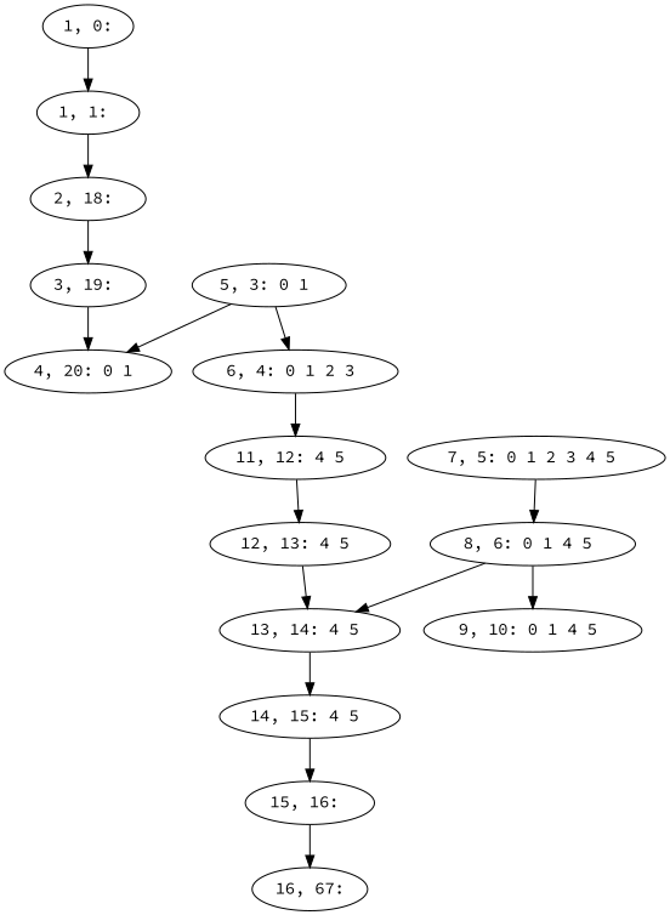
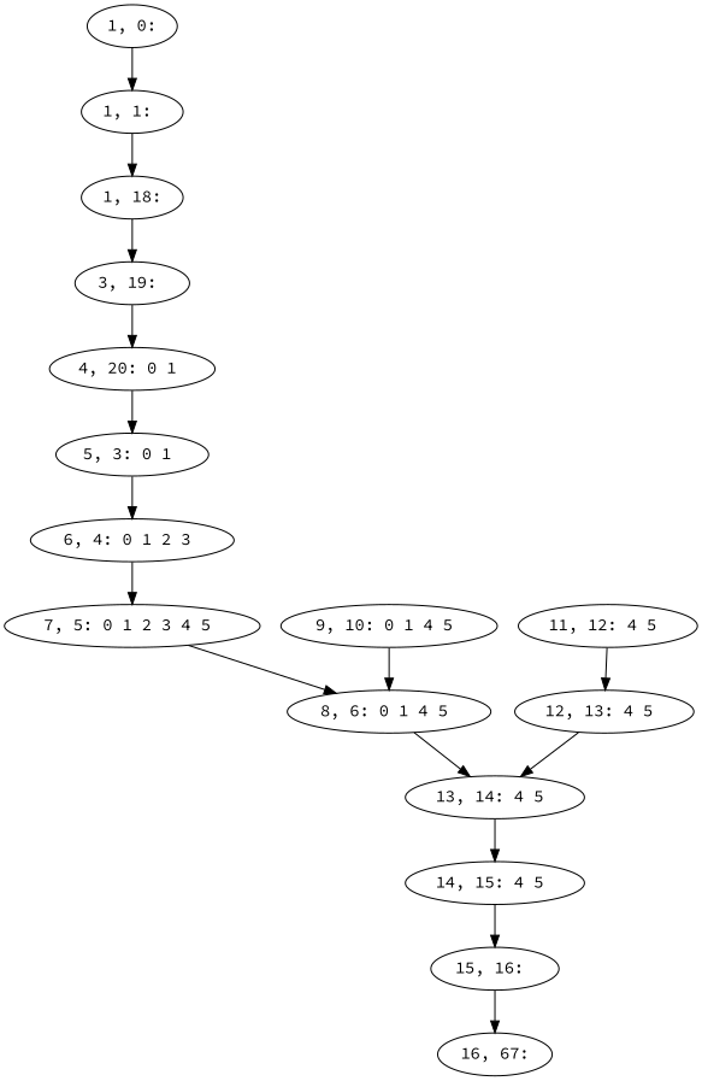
  digraph {
    fontname="Source Code Pro"
    node [fontname="Source Code Pro"]
    edge [fontname="Source Code Pro"]
    n1 [label="1, 0:"]
    n2 [label="1, 1: "]
-   n3 [label="2, 18: "]
+   n3 [label="1, 18:"]
    n4 [label="3, 19: "]
    n5 [label="4, 20: 0 1 "]
    n6 [label="5, 3: 0 1 "]
    n7 [label="6, 4: 0 1 2 3 "]
    n8 [label="7, 5: 0 1 2 3 4 5 "]
    n9 [label="8, 6: 0 1 4 5 "]
    n10 [label="9, 10: 0 1 4 5 "]
    n11 [label="13, 14: 4 5 "]
    n12 [label="14, 15: 4 5 "]
    n13 [label="11, 12: 4 5 "]
    n14 [label="12, 13: 4 5 "]
    n15 [label="15, 16: "]
    n16 [label="16, 67:"]
    n1 -> n2
    n2 -> n3
    n3 -> n4
    n4 -> n5
-   n6 -> n5
+   n5 -> n6
    n6 -> n7
-   n7 -> n13
+   n7 -> n8
    n8 -> n9
-   n9 -> n10
+   n10 -> n9
    n9 -> n11
    n11 -> n12
    n12 -> n15
    n13 -> n14
    n14 -> n11
    n15 -> n16
  }
